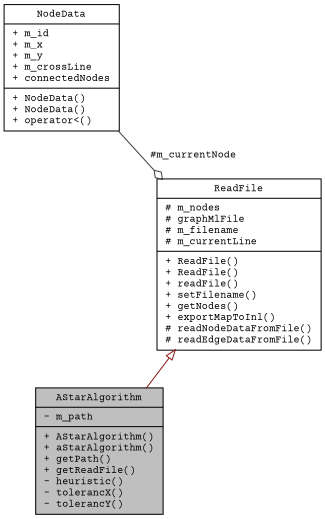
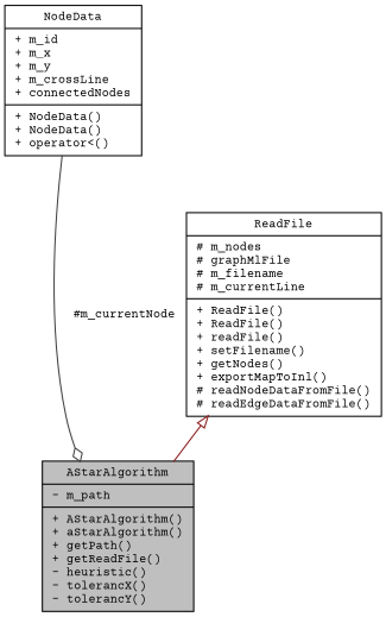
  digraph {
    fontname="Courier Prime"
    node [color=black fillcolor=white fontname="Courier Prime" fontsize=10 shape=record style=filled]
    edge [fontname="Courier Prime" fontsize=10 labelfontname=Helvetica labelfontsize=10 style=solid]
    n1 [fillcolor=grey75 fontcolor=black height=0.2 label="{AStarAlgorithm\n|- m_path\l|+ AStarAlgorithm()\l+ aStarAlgorithm()\l+ getPath()\l+ getReadFile()\l- heuristic()\l- tolerancX()\l- tolerancY()\l}" width=0.4]
    n2 [height=0.2 label="{ReadFile\n|# m_nodes\l# graphMlFile\l# m_filename\l# m_currentLine\l|+ ReadFile()\l+ ReadFile()\l+ readFile()\l+ setFilename()\l+ getNodes()\l+ exportMapToInl()\l# readNodeDataFromFile()\l# readEdgeDataFromFile()\l}" width=0.4]
    n3 [height=0.2 label="{NodeData\n|+ m_id\l+ m_x\l+ m_y\l+ m_crossLine\l+ connectedNodes\l|+ NodeData()\l+ NodeData()\l+ operator\<()\l}" width=0.4]
    n2 -> n1 [arrowtail=onormal color=firebrick4 dir=back]
-   n3 -> n2 [arrowhead=odiamond color=grey25 label=" #m_currentNode"]
+   n3 -> n1 [arrowhead=odiamond color=grey25 label=" #m_currentNode"]
  }
